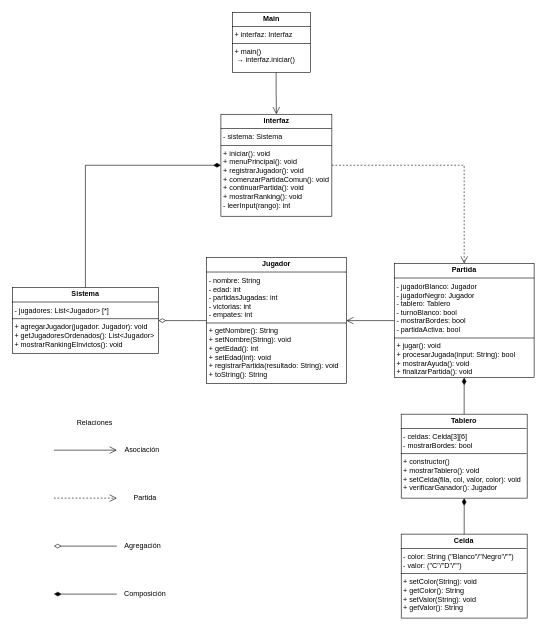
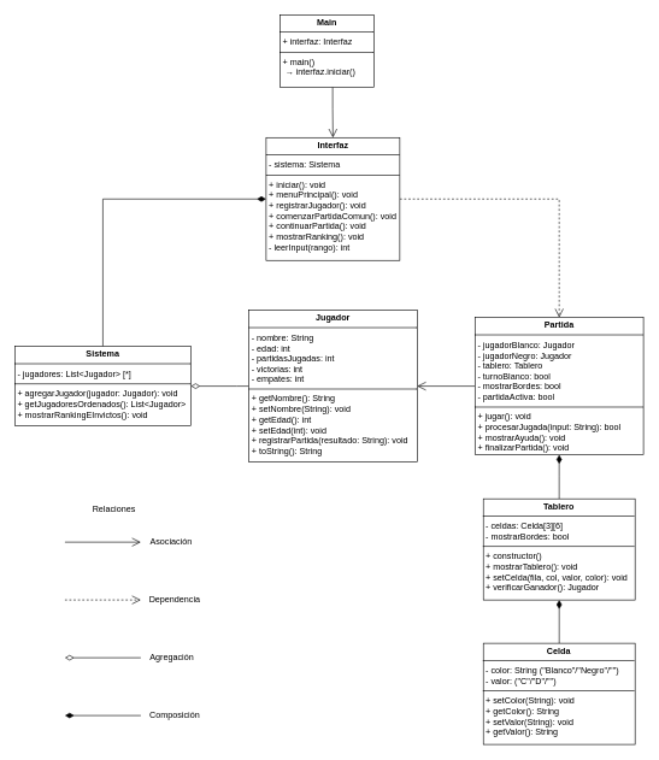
  <mxCell id="0" />
  <mxCell id="1" parent="0" />
  <mxCell id="2" value="" style="edgeStyle=orthogonalEdgeStyle;rounded=0;orthogonalLoop=1;jettySize=auto;html=1;endArrow=open;endFill=0;entryX=0.5;entryY=0;entryDx=0;entryDy=0;endSize=10;" edge="1" parent="1" source="3" target="6"><mxGeometry relative="1" as="geometry"><Array as="points"><mxPoint x="459.87" y="150" /><mxPoint x="459.87" y="150" /></Array></mxGeometry></mxCell>
  <mxCell id="3" value="&lt;p style=&quot;margin:0px;margin-top:4px;text-align:center;&quot;&gt;&lt;b&gt;Main&lt;/b&gt;&lt;/p&gt;&lt;hr size=&quot;1&quot; style=&quot;border-style:solid;&quot;&gt;&lt;p style=&quot;margin:0px;margin-left:4px;&quot;&gt;+ interfaz: Interfaz&lt;br&gt;&lt;/p&gt;&lt;hr size=&quot;1&quot; style=&quot;border-style:solid;&quot;&gt;&lt;p style=&quot;margin:0px;margin-left:4px;&quot;&gt;+ main()&lt;br&gt;&lt;/p&gt;&lt;p style=&quot;margin:0px;margin-left:4px;&quot;&gt;&amp;nbsp;→ interfaz.iniciar()&lt;/p&gt;" style="verticalAlign=top;align=left;overflow=fill;html=1;whiteSpace=wrap;" vertex="1" parent="1"><mxGeometry x="386.87" y="20" width="130" height="100" as="geometry" /></mxCell>
  <mxCell id="4" value="" style="edgeStyle=orthogonalEdgeStyle;rounded=0;orthogonalLoop=1;jettySize=auto;html=1;endArrow=none;endFill=0;startArrow=diamondThin;startFill=1;endSize=6;strokeWidth=1;startSize=10;" edge="1" parent="1" source="6" target="8"><mxGeometry relative="1" as="geometry" /></mxCell>
  <mxCell id="5" value="" style="edgeStyle=orthogonalEdgeStyle;rounded=0;orthogonalLoop=1;jettySize=auto;html=1;entryX=0.5;entryY=0;entryDx=0;entryDy=0;endArrow=open;endFill=0;endSize=10;dashed=1;" edge="1" parent="1" source="6" target="12"><mxGeometry relative="1" as="geometry"><mxPoint x="632.81" y="255" as="targetPoint" /></mxGeometry></mxCell>
  <mxCell id="6" value="&lt;p style=&quot;margin:0px;margin-top:4px;text-align:center;&quot;&gt;&lt;b&gt;Interfaz&lt;/b&gt;&lt;/p&gt;&lt;hr size=&quot;1&quot; style=&quot;border-style:solid;&quot;&gt;&lt;p style=&quot;margin:0px;margin-left:4px;&quot;&gt;- sistema: Sistema&lt;br&gt;&lt;/p&gt;&lt;hr size=&quot;1&quot; style=&quot;border-style:solid;&quot;&gt;&lt;p style=&quot;margin:0px;margin-left:4px;&quot;&gt;+ iniciar(): void&lt;br&gt;&lt;/p&gt;&lt;p style=&quot;margin:0px;margin-left:4px;&quot;&gt;+ menuPrincipal(): void&lt;/p&gt;&lt;p style=&quot;margin:0px;margin-left:4px;&quot;&gt;+ registrarJugador(): void&lt;/p&gt;&lt;p style=&quot;margin:0px;margin-left:4px;&quot;&gt;+&amp;nbsp;comenzarPartidaComun(): void&lt;/p&gt;&lt;p style=&quot;margin:0px;margin-left:4px;&quot;&gt;+ continuarPartida(): void&lt;/p&gt;&lt;p style=&quot;margin:0px;margin-left:4px;&quot;&gt;+ mostrarRanking(): void&lt;/p&gt;&lt;p style=&quot;margin:0px;margin-left:4px;&quot;&gt;- leerInput(rango): int&lt;/p&gt;" style="verticalAlign=top;align=left;overflow=fill;html=1;whiteSpace=wrap;" vertex="1" parent="1"><mxGeometry x="367.81" y="190" width="185" height="170" as="geometry" /></mxCell>
  <mxCell id="7" value="" style="edgeStyle=orthogonalEdgeStyle;rounded=0;orthogonalLoop=1;jettySize=auto;html=1;endArrow=none;endFill=0;startArrow=diamondThin;startFill=0;startSize=10;entryX=0;entryY=0.5;entryDx=0;entryDy=0;" edge="1" parent="1" source="8" target="10"><mxGeometry relative="1" as="geometry"><mxPoint x="343.87" y="515" as="targetPoint" /><Array as="points"><mxPoint x="326.87" y="534" /><mxPoint x="326.87" y="534" /></Array></mxGeometry></mxCell>
  <mxCell id="8" value="&lt;p style=&quot;margin:0px;margin-top:4px;text-align:center;&quot;&gt;&lt;b&gt;Sistema&lt;/b&gt;&lt;/p&gt;&lt;hr size=&quot;1&quot; style=&quot;border-style:solid;&quot;&gt;&lt;p style=&quot;margin:0px;margin-left:4px;&quot;&gt;- jugadores: List&amp;lt;Jugador&amp;gt; [*]&lt;br&gt;&lt;/p&gt;&lt;hr size=&quot;1&quot; style=&quot;border-style:solid;&quot;&gt;&lt;p style=&quot;margin:0px;margin-left:4px;&quot;&gt;+ agregarJugador(jugador: Jugador): void&lt;br&gt;&lt;/p&gt;&lt;p style=&quot;margin:0px;margin-left:4px;&quot;&gt;+ getJugadoresOrdenados():&amp;nbsp;List&amp;lt;Jugador&amp;gt;&lt;/p&gt;&lt;p style=&quot;margin:0px;margin-left:4px;&quot;&gt;+ mostrarRankingEInvictos(): void&lt;/p&gt;&lt;p style=&quot;margin:0px;margin-left:4px;&quot;&gt;&lt;br&gt;&lt;/p&gt;" style="verticalAlign=top;align=left;overflow=fill;html=1;whiteSpace=wrap;" vertex="1" parent="1"><mxGeometry x="20" y="479" width="243.75" height="110" as="geometry" /></mxCell>
  <mxCell id="9" value="" style="edgeStyle=orthogonalEdgeStyle;rounded=0;orthogonalLoop=1;jettySize=auto;html=1;endArrow=none;endFill=0;startArrow=open;startFill=0;startSize=10;" edge="1" parent="1" source="10" target="12"><mxGeometry relative="1" as="geometry" /></mxCell>
  <mxCell id="10" value="&lt;p style=&quot;margin:0px;margin-top:4px;text-align:center;&quot;&gt;&lt;b&gt;Jugador&lt;/b&gt;&lt;/p&gt;&lt;hr size=&quot;1&quot; style=&quot;border-style:solid;&quot;&gt;&lt;p style=&quot;margin:0px;margin-left:4px;&quot;&gt;- nombre: String&lt;br&gt;&lt;/p&gt;&lt;p style=&quot;margin:0px;margin-left:4px;&quot;&gt;- edad: int&lt;/p&gt;&lt;p style=&quot;margin:0px;margin-left:4px;&quot;&gt;- partidasJugadas: int&lt;/p&gt;&lt;p style=&quot;margin:0px;margin-left:4px;&quot;&gt;- victorias: int&lt;/p&gt;&lt;p style=&quot;margin:0px;margin-left:4px;&quot;&gt;- empates: int&lt;/p&gt;&lt;hr size=&quot;1&quot; style=&quot;border-style:solid;&quot;&gt;&lt;p style=&quot;margin:0px;margin-left:4px;&quot;&gt;+ getNombre(): String&lt;br&gt;&lt;/p&gt;&lt;p style=&quot;margin:0px;margin-left:4px;&quot;&gt;+ setNombre(String): void&lt;/p&gt;&lt;p style=&quot;margin:0px;margin-left:4px;&quot;&gt;+ getEdad(): int&lt;/p&gt;&lt;p style=&quot;margin:0px;margin-left:4px;&quot;&gt;+ setEdad(int): void&lt;/p&gt;&lt;p style=&quot;margin:0px;margin-left:4px;&quot;&gt;+ registrarPartida(resultado: String): void&lt;/p&gt;&lt;p style=&quot;margin:0px;margin-left:4px;&quot;&gt;+ toString(): String&lt;/p&gt;&lt;p style=&quot;margin:0px;margin-left:4px;&quot;&gt;&lt;br&gt;&lt;/p&gt;" style="verticalAlign=top;align=left;overflow=fill;html=1;whiteSpace=wrap;" vertex="1" parent="1"><mxGeometry x="343.75" y="429" width="233.12" height="210" as="geometry" /></mxCell>
  <mxCell id="11" value="" style="edgeStyle=orthogonalEdgeStyle;rounded=0;orthogonalLoop=1;jettySize=auto;html=1;endArrow=none;endFill=0;startArrow=diamondThin;startFill=1;startSize=10;" edge="1" parent="1" source="12" target="14"><mxGeometry relative="1" as="geometry" /></mxCell>
  <mxCell id="12" value="&lt;p style=&quot;margin:0px;margin-top:4px;text-align:center;&quot;&gt;&lt;b&gt;Partida&lt;/b&gt;&lt;/p&gt;&lt;hr size=&quot;1&quot; style=&quot;border-style:solid;&quot;&gt;&lt;p style=&quot;margin:0px;margin-left:4px;&quot;&gt;- jugadorBlanco: Jugador&lt;br&gt;&lt;/p&gt;&lt;p style=&quot;margin: 0px 0px 0px 4px;&quot;&gt;- jugadorNegro: Jugador&lt;/p&gt;&lt;p style=&quot;margin:0px;margin-left:4px;&quot;&gt;- tablero: Tablero&lt;/p&gt;&lt;p style=&quot;margin:0px;margin-left:4px;&quot;&gt;- turnoBlanco: bool&lt;/p&gt;&lt;p style=&quot;margin:0px;margin-left:4px;&quot;&gt;- mostrarBordes: bool&lt;br&gt;&lt;/p&gt;&lt;p style=&quot;margin:0px;margin-left:4px;&quot;&gt;- partidaActiva: bool&lt;/p&gt;&lt;hr size=&quot;1&quot; style=&quot;border-style:solid;&quot;&gt;&lt;p style=&quot;margin:0px;margin-left:4px;&quot;&gt;+ jugar(): void&lt;br&gt;&lt;/p&gt;&lt;p style=&quot;margin:0px;margin-left:4px;&quot;&gt;+ procesarJugada(input: String): bool&lt;/p&gt;&lt;p style=&quot;margin:0px;margin-left:4px;&quot;&gt;+ mostrarAyuda(): void&lt;/p&gt;&lt;p style=&quot;margin:0px;margin-left:4px;&quot;&gt;+ finalizarPartida(): void&lt;/p&gt;" style="verticalAlign=top;align=left;overflow=fill;html=1;whiteSpace=wrap;" vertex="1" parent="1"><mxGeometry x="656.87" y="439" width="233.12" height="190" as="geometry" /></mxCell>
  <mxCell id="13" value="" style="edgeStyle=orthogonalEdgeStyle;rounded=0;orthogonalLoop=1;jettySize=auto;html=1;endArrow=none;endFill=0;startArrow=diamondThin;startFill=1;startSize=10;" edge="1" parent="1" source="14" target="15"><mxGeometry relative="1" as="geometry" /></mxCell>
  <mxCell id="14" value="&lt;p style=&quot;margin:0px;margin-top:4px;text-align:center;&quot;&gt;&lt;b&gt;Tablero&lt;/b&gt;&lt;/p&gt;&lt;hr size=&quot;1&quot; style=&quot;border-style:solid;&quot;&gt;&lt;p style=&quot;margin:0px;margin-left:4px;&quot;&gt;- celdas: Celda[3][6]&lt;/p&gt;&lt;p style=&quot;margin:0px;margin-left:4px;&quot;&gt;- mostrarBordes: bool&lt;br&gt;&lt;/p&gt;&lt;hr size=&quot;1&quot; style=&quot;border-style:solid;&quot;&gt;&lt;p style=&quot;margin:0px;margin-left:4px;&quot;&gt;+ constructor()&lt;br&gt;&lt;/p&gt;&lt;p style=&quot;margin:0px;margin-left:4px;&quot;&gt;+ mostrarTablero(): void&lt;/p&gt;&lt;p style=&quot;margin:0px;margin-left:4px;&quot;&gt;+ setCelda(fila, col, valor, color): void&lt;/p&gt;&lt;p style=&quot;margin:0px;margin-left:4px;&quot;&gt;+ verificarGanador(): Jugador&lt;/p&gt;" style="verticalAlign=top;align=left;overflow=fill;html=1;whiteSpace=wrap;" vertex="1" parent="1"><mxGeometry x="668.43" y="690" width="210" height="140" as="geometry" /></mxCell>
  <mxCell id="15" value="&lt;p style=&quot;margin:0px;margin-top:4px;text-align:center;&quot;&gt;&lt;b&gt;Celda&lt;/b&gt;&lt;/p&gt;&lt;hr size=&quot;1&quot; style=&quot;border-style:solid;&quot;&gt;&lt;p style=&quot;margin:0px;margin-left:4px;&quot;&gt;- color: String (&quot;Blanco&quot;/&quot;Negro&quot;/&quot;&quot;)&lt;/p&gt;&lt;p style=&quot;margin:0px;margin-left:4px;&quot;&gt;- valor:&amp;nbsp;&lt;span style=&quot;background-color: transparent; color: light-dark(rgb(0, 0, 0), rgb(255, 255, 255));&quot;&gt;(&quot;C&quot;/&quot;D&quot;/&quot;&quot;)&lt;/span&gt;&lt;br&gt;&lt;/p&gt;&lt;hr size=&quot;1&quot; style=&quot;border-style:solid;&quot;&gt;&lt;p style=&quot;margin:0px;margin-left:4px;&quot;&gt;+ setColor(String): void&lt;br&gt;&lt;/p&gt;&lt;p style=&quot;margin:0px;margin-left:4px;&quot;&gt;+ getColor(): String&lt;/p&gt;&lt;p style=&quot;margin:0px;margin-left:4px;&quot;&gt;+ setValor(String): void&lt;/p&gt;&lt;p style=&quot;margin:0px;margin-left:4px;&quot;&gt;+ getValor(): String&lt;/p&gt;" style="verticalAlign=top;align=left;overflow=fill;html=1;whiteSpace=wrap;" vertex="1" parent="1"><mxGeometry x="668.43" y="890" width="210" height="140" as="geometry" /></mxCell>
  <mxCell id="16" value="" style="endArrow=open;endFill=0;html=1;edgeStyle=orthogonalEdgeStyle;align=left;verticalAlign=top;rounded=0;endSize=10;" edge="1" parent="1"><mxGeometry x="-1" relative="1" as="geometry"><mxPoint x="89.37" y="750" as="sourcePoint" /><mxPoint x="194.38" y="750" as="targetPoint" /></mxGeometry></mxCell>
  <mxCell id="17" value="" style="endArrow=open;endFill=0;html=1;edgeStyle=orthogonalEdgeStyle;align=left;verticalAlign=top;rounded=0;endSize=10;dashed=1;" edge="1" parent="1"><mxGeometry x="-1" relative="1" as="geometry"><mxPoint x="89.37" y="830" as="sourcePoint" /><mxPoint x="194.38" y="830" as="targetPoint" /></mxGeometry></mxCell>
  <mxCell id="18" value="" style="endArrow=none;endFill=0;html=1;edgeStyle=orthogonalEdgeStyle;align=left;verticalAlign=top;rounded=0;endSize=10;startArrow=diamondThin;startFill=0;startSize=10;" edge="1" parent="1"><mxGeometry x="-1" relative="1" as="geometry"><mxPoint x="89.37" y="910" as="sourcePoint" /><mxPoint x="194.38" y="910" as="targetPoint" /></mxGeometry></mxCell>
  <mxCell id="19" value="" style="endArrow=none;endFill=0;html=1;edgeStyle=orthogonalEdgeStyle;align=left;verticalAlign=top;rounded=0;endSize=10;startArrow=diamondThin;startFill=1;startSize=10;" edge="1" parent="1"><mxGeometry x="-1" relative="1" as="geometry"><mxPoint x="89.37" y="990" as="sourcePoint" /><mxPoint x="194.38" y="990" as="targetPoint" /></mxGeometry></mxCell>
  <mxCell id="20" value="Composición" style="text;html=1;align=center;verticalAlign=middle;resizable=0;points=[];autosize=1;strokeColor=none;fillColor=none;" vertex="1" parent="1"><mxGeometry x="195.87" y="975" width="90" height="30" as="geometry" /></mxCell>
  <mxCell id="21" value="Agregación" style="text;html=1;align=center;verticalAlign=middle;resizable=0;points=[];autosize=1;strokeColor=none;fillColor=none;" vertex="1" parent="1"><mxGeometry x="196.87" y="895" width="80" height="30" as="geometry" /></mxCell>
- <mxCell id="22" value="Partida" style="text;html=1;align=center;verticalAlign=middle;resizable=0;points=[];autosize=1;strokeColor=none;fillColor=none;" vertex="1" parent="1"><mxGeometry x="195.87" y="815" width="90" height="30" as="geometry" /></mxCell>
+ <mxCell id="22" value="Dependencia" style="text;html=1;align=center;verticalAlign=middle;resizable=0;points=[];autosize=1;strokeColor=none;fillColor=none;" vertex="1" parent="1"><mxGeometry x="195.87" y="815" width="90" height="30" as="geometry" /></mxCell>
  <mxCell id="23" value="Asociación" style="text;html=1;align=center;verticalAlign=middle;resizable=0;points=[];autosize=1;strokeColor=none;fillColor=none;" vertex="1" parent="1"><mxGeometry x="195.87" y="735" width="80" height="30" as="geometry" /></mxCell>
  <mxCell id="24" value="Relaciones" style="text;html=1;align=center;verticalAlign=middle;resizable=0;points=[];autosize=1;strokeColor=none;fillColor=none;" vertex="1" parent="1"><mxGeometry x="116.87" y="690" width="80" height="30" as="geometry" /></mxCell>
